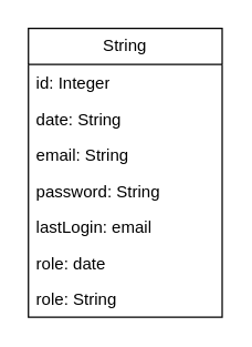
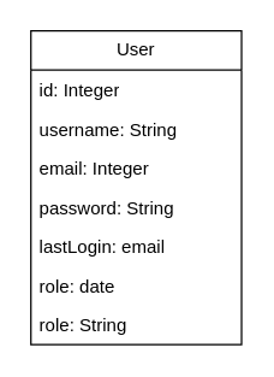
  <mxCell id="0" />
  <mxCell id="1" parent="0" />
- <mxCell id="2" value="String" style="swimlane;fontStyle=0;childLayout=stackLayout;horizontal=1;startSize=26;fillColor=none;horizontalStack=0;resizeParent=1;resizeParentMax=0;resizeLast=0;collapsible=1;marginBottom=0;whiteSpace=wrap;html=1;" parent="1" vertex="1"><mxGeometry x="20" y="20" width="140" height="208" as="geometry" /></mxCell>
+ <mxCell id="2" value="User" style="swimlane;fontStyle=0;childLayout=stackLayout;horizontal=1;startSize=26;fillColor=none;horizontalStack=0;resizeParent=1;resizeParentMax=0;resizeLast=0;collapsible=1;marginBottom=0;whiteSpace=wrap;html=1;" parent="1" vertex="1"><mxGeometry x="20" y="20" width="140" height="208" as="geometry" /></mxCell>
  <mxCell id="3" value="id: Integer" style="text;strokeColor=none;fillColor=none;align=left;verticalAlign=top;spacingLeft=4;spacingRight=4;overflow=hidden;rotatable=0;points=[[0,0.5],[1,0.5]];portConstraint=eastwest;whiteSpace=wrap;html=1;" parent="2" vertex="1"><mxGeometry y="26" width="140" height="26" as="geometry" /></mxCell>
- <mxCell id="4" value="date: String" style="text;strokeColor=none;fillColor=none;align=left;verticalAlign=top;spacingLeft=4;spacingRight=4;overflow=hidden;rotatable=0;points=[[0,0.5],[1,0.5]];portConstraint=eastwest;whiteSpace=wrap;html=1;" parent="2" vertex="1"><mxGeometry y="52" width="140" height="26" as="geometry" /></mxCell>
- <mxCell id="5" value="email: String" style="text;strokeColor=none;fillColor=none;align=left;verticalAlign=top;spacingLeft=4;spacingRight=4;overflow=hidden;rotatable=0;points=[[0,0.5],[1,0.5]];portConstraint=eastwest;whiteSpace=wrap;html=1;" parent="2" vertex="1"><mxGeometry y="78" width="140" height="26" as="geometry" /></mxCell>
+ <mxCell id="4" value="username: String" style="text;strokeColor=none;fillColor=none;align=left;verticalAlign=top;spacingLeft=4;spacingRight=4;overflow=hidden;rotatable=0;points=[[0,0.5],[1,0.5]];portConstraint=eastwest;whiteSpace=wrap;html=1;" parent="2" vertex="1"><mxGeometry y="52" width="140" height="26" as="geometry" /></mxCell>
+ <mxCell id="5" value="email: Integer" style="text;strokeColor=none;fillColor=none;align=left;verticalAlign=top;spacingLeft=4;spacingRight=4;overflow=hidden;rotatable=0;points=[[0,0.5],[1,0.5]];portConstraint=eastwest;whiteSpace=wrap;html=1;" parent="2" vertex="1"><mxGeometry y="78" width="140" height="26" as="geometry" /></mxCell>
  <mxCell id="6" value="password: String&lt;div&gt;&lt;br&gt;&lt;/div&gt;" style="text;strokeColor=none;fillColor=none;align=left;verticalAlign=top;spacingLeft=4;spacingRight=4;overflow=hidden;rotatable=0;points=[[0,0.5],[1,0.5]];portConstraint=eastwest;whiteSpace=wrap;html=1;" parent="2" vertex="1"><mxGeometry y="104" width="140" height="26" as="geometry" /></mxCell>
  <mxCell id="7" value="lastLogin: email&lt;div&gt;&lt;br&gt;&lt;/div&gt;" style="text;strokeColor=none;fillColor=none;align=left;verticalAlign=top;spacingLeft=4;spacingRight=4;overflow=hidden;rotatable=0;points=[[0,0.5],[1,0.5]];portConstraint=eastwest;whiteSpace=wrap;html=1;" parent="2" vertex="1"><mxGeometry y="130" width="140" height="26" as="geometry" /></mxCell>
  <mxCell id="8" value="role: date&lt;div&gt;&lt;br&gt;&lt;/div&gt;" style="text;strokeColor=none;fillColor=none;align=left;verticalAlign=top;spacingLeft=4;spacingRight=4;overflow=hidden;rotatable=0;points=[[0,0.5],[1,0.5]];portConstraint=eastwest;whiteSpace=wrap;html=1;" parent="2" vertex="1"><mxGeometry y="156" width="140" height="26" as="geometry" /></mxCell>
  <mxCell id="9" value="role: String&lt;div&gt;&lt;br&gt;&lt;/div&gt;" style="text;strokeColor=none;fillColor=none;align=left;verticalAlign=top;spacingLeft=4;spacingRight=4;overflow=hidden;rotatable=0;points=[[0,0.5],[1,0.5]];portConstraint=eastwest;whiteSpace=wrap;html=1;" parent="2" vertex="1"><mxGeometry y="182" width="140" height="26" as="geometry" /></mxCell>
